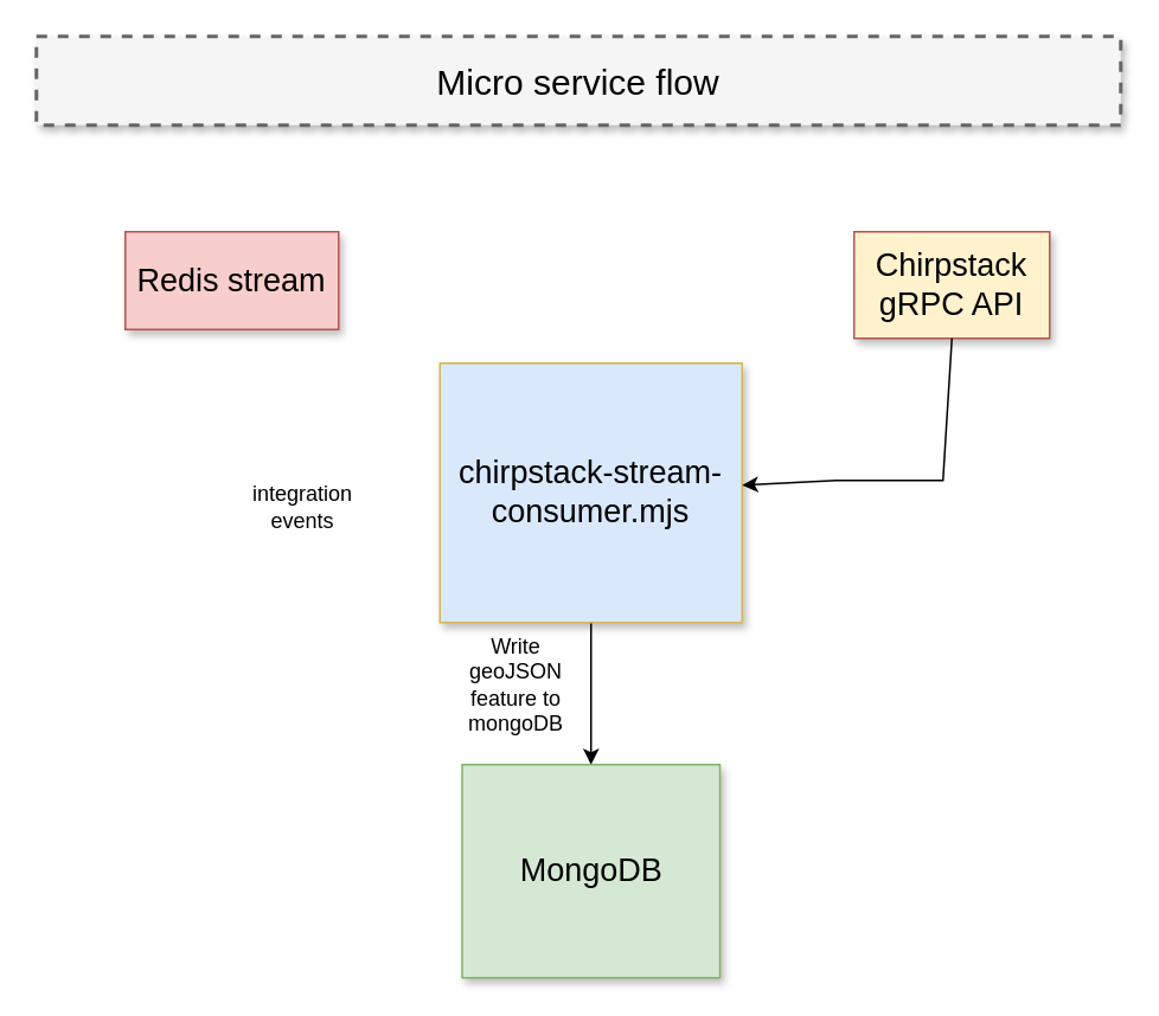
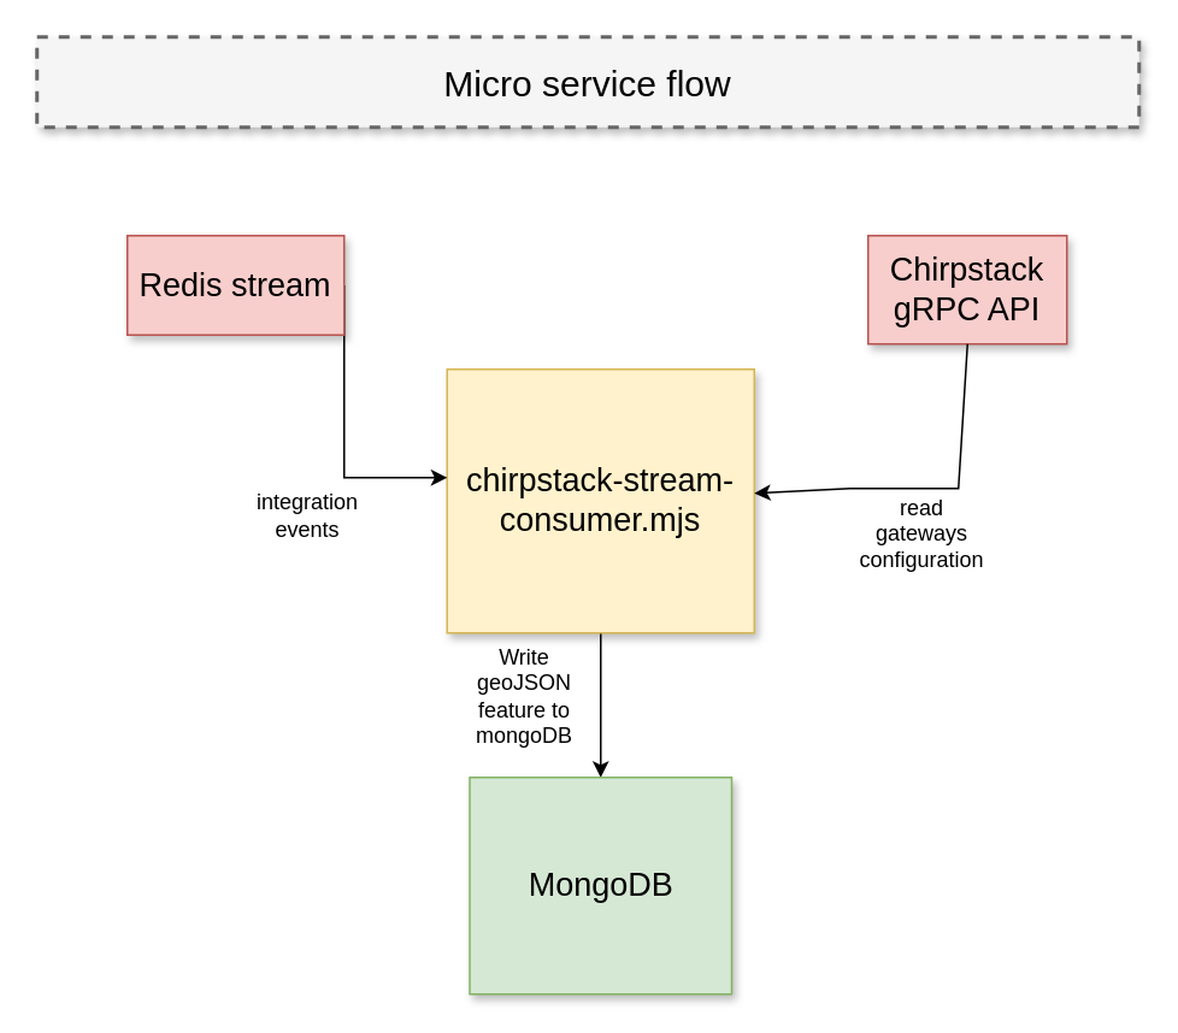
  <mxCell id="0" style=";html=1;" />
  <mxCell id="1" style=";html=1;" parent="0" />
  <mxCell id="2" value="Micro service flow" style="whiteSpace=wrap;html=1;shadow=1;fontSize=20;fillColor=#f5f5f5;strokeColor=#666666;strokeWidth=2;dashed=1;" parent="1" vertex="1"><mxGeometry x="20" y="20" width="610" height="50" as="geometry" /></mxCell>
  <mxCell id="3" style="edgeStyle=orthogonalEdgeStyle;rounded=0;orthogonalLoop=1;jettySize=auto;html=1;exitX=0.5;exitY=1;exitDx=0;exitDy=0;" edge="1" parent="1" source="4" target="8"><mxGeometry relative="1" as="geometry" /></mxCell>
- <mxCell id="4" value="chirpstack-stream-consumer.mjs" style="whiteSpace=wrap;html=1;shadow=1;fontSize=18;fillColor=#dae8fc;strokeColor=#d6b656;" parent="1" vertex="1"><mxGeometry x="247" y="204" width="170" height="146" as="geometry" /></mxCell>
- <mxCell id="5" value="&lt;div&gt;Chirpstack&lt;/div&gt;&lt;div&gt;gRPC API&lt;br&gt;&lt;/div&gt;" style="whiteSpace=wrap;html=1;shadow=1;fontSize=18;fillColor=#fff2cc;strokeColor=#b85450;" parent="1" vertex="1"><mxGeometry x="480" y="130" width="110" height="60" as="geometry" /></mxCell>
+ <mxCell id="4" value="chirpstack-stream-consumer.mjs" style="whiteSpace=wrap;html=1;shadow=1;fontSize=18;fillColor=#fff2cc;strokeColor=#d6b656;" parent="1" vertex="1"><mxGeometry x="247" y="204" width="170" height="146" as="geometry" /></mxCell>
+ <mxCell id="5" value="&lt;div&gt;Chirpstack&lt;/div&gt;&lt;div&gt;gRPC API&lt;br&gt;&lt;/div&gt;" style="whiteSpace=wrap;html=1;shadow=1;fontSize=18;fillColor=#f8cecc;strokeColor=#b85450;" parent="1" vertex="1"><mxGeometry x="480" y="130" width="110" height="60" as="geometry" /></mxCell>
+ <mxCell id="6" style="edgeStyle=elbowEdgeStyle;rounded=0;html=1;startArrow=none;startFill=0;jettySize=auto;orthogonalLoop=1;fontSize=18;elbow=vertical;exitX=1;exitY=0.5;exitDx=0;exitDy=0;" parent="1" source="7" target="4" edge="1"><mxGeometry relative="1" as="geometry"><Array as="points"><mxPoint x="217" y="264" /></Array></mxGeometry></mxCell>
  <mxCell id="7" value="Redis stream" style="whiteSpace=wrap;html=1;shadow=1;fontSize=18;fillColor=#f8cecc;strokeColor=#b85450;" parent="1" vertex="1"><mxGeometry x="70" y="130" width="120" height="55" as="geometry" /></mxCell>
  <mxCell id="8" value="MongoDB" style="whiteSpace=wrap;html=1;shadow=1;fontSize=18;fillColor=#d5e8d4;strokeColor=#82b366;" parent="1" vertex="1"><mxGeometry x="259.5" y="430" width="145" height="120" as="geometry" /></mxCell>
  <mxCell id="9" value="" style="endArrow=classic;html=1;rounded=0;exitX=0.5;exitY=1;exitDx=0;exitDy=0;" edge="1" parent="1" source="5" target="4"><mxGeometry width="50" height="50" relative="1" as="geometry"><mxPoint x="90" y="400" as="sourcePoint" /><mxPoint x="430" y="270" as="targetPoint" /><Array as="points"><mxPoint x="530" y="270" /><mxPoint x="470" y="270" /></Array></mxGeometry></mxCell>
  <mxCell id="10" value="&lt;div&gt;integration &lt;br&gt;&lt;/div&gt;&lt;div&gt;events&lt;br&gt;&lt;/div&gt;" style="text;html=1;align=center;verticalAlign=middle;whiteSpace=wrap;rounded=0;" vertex="1" parent="1"><mxGeometry x="140" y="270" width="60" height="30" as="geometry" /></mxCell>
+ <mxCell id="11" value="read gateways configuration" style="text;html=1;align=center;verticalAlign=middle;whiteSpace=wrap;rounded=0;" vertex="1" parent="1"><mxGeometry x="480" y="280" width="60" height="30" as="geometry" /></mxCell>
  <mxCell id="12" value="Write geoJSON feature to mongoDB " style="text;html=1;align=center;verticalAlign=middle;whiteSpace=wrap;rounded=0;" vertex="1" parent="1"><mxGeometry x="259.5" y="370" width="60" height="30" as="geometry" /></mxCell>
